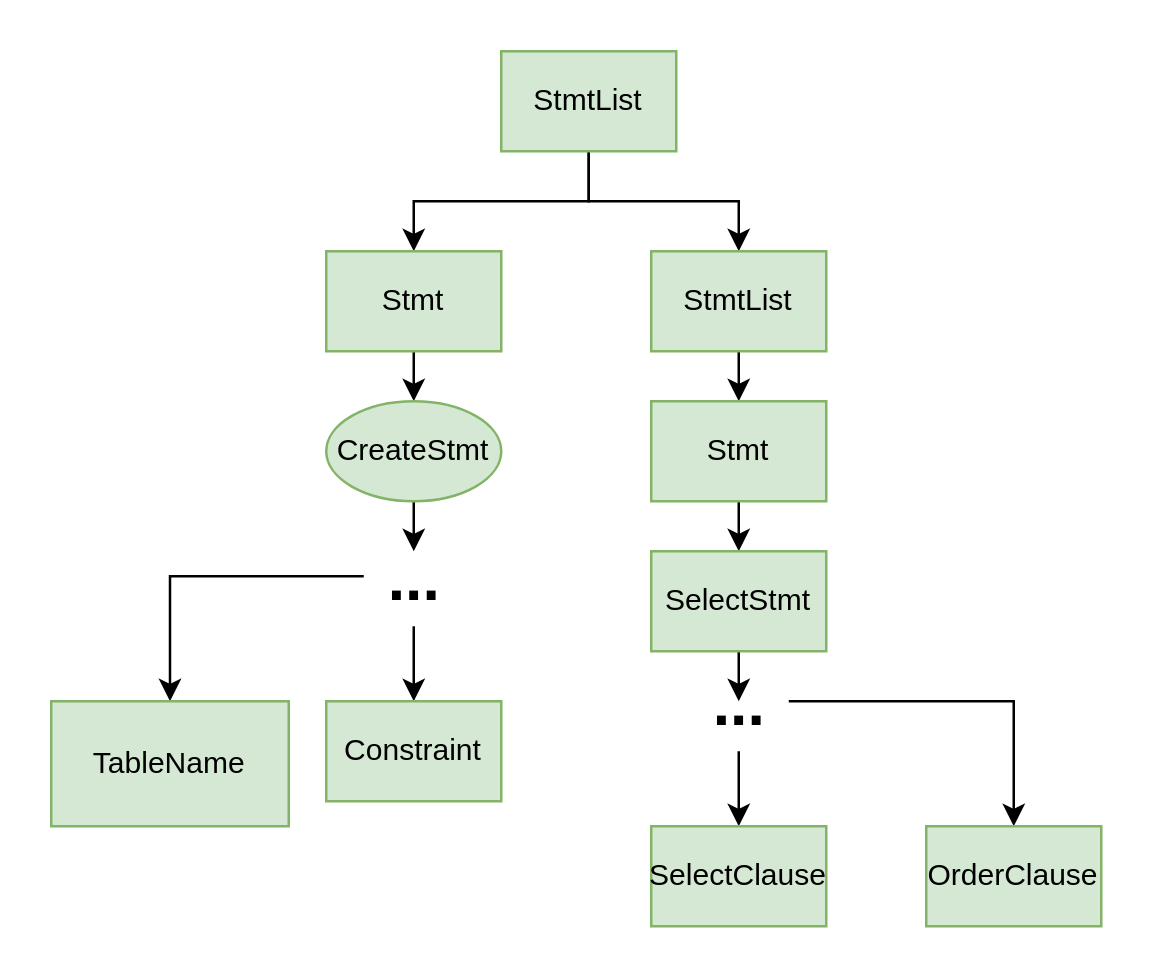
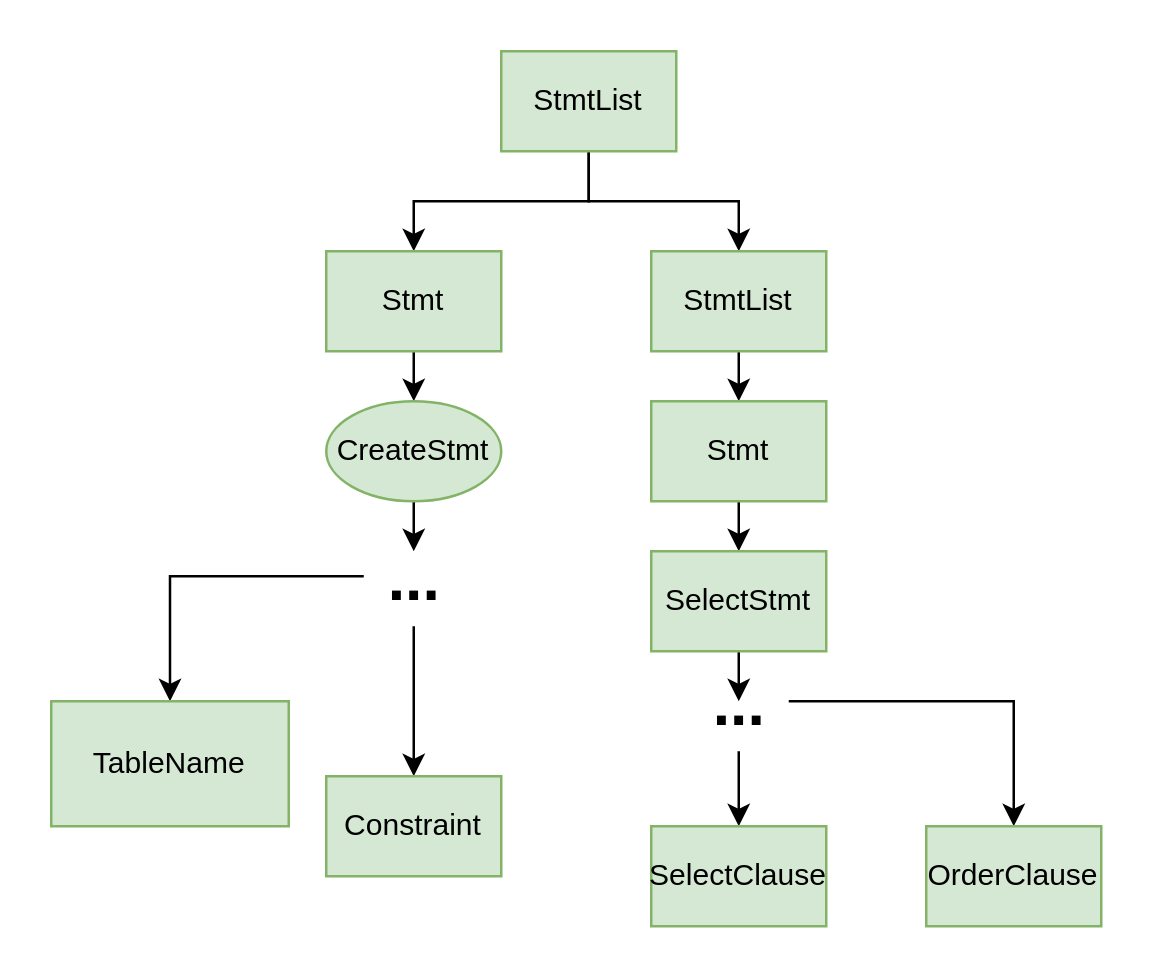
  <mxCell id="0" />
  <mxCell id="1" parent="0" />
  <mxCell id="2" style="edgeStyle=orthogonalEdgeStyle;rounded=0;orthogonalLoop=1;jettySize=auto;html=1;exitX=0.5;exitY=1;exitDx=0;exitDy=0;entryX=0.5;entryY=0;entryDx=0;entryDy=0;" edge="1" parent="1" source="4" target="6"><mxGeometry relative="1" as="geometry" /></mxCell>
  <mxCell id="3" style="edgeStyle=orthogonalEdgeStyle;rounded=0;orthogonalLoop=1;jettySize=auto;html=1;exitX=0.5;exitY=1;exitDx=0;exitDy=0;entryX=0.5;entryY=0;entryDx=0;entryDy=0;" edge="1" parent="1" source="4" target="8"><mxGeometry relative="1" as="geometry" /></mxCell>
  <mxCell id="4" value="StmtList" style="rounded=0;whiteSpace=wrap;html=1;fillColor=#d5e8d4;strokeColor=#82b366;" vertex="1" parent="1"><mxGeometry x="200" y="20" width="70" height="40" as="geometry" /></mxCell>
  <mxCell id="5" style="edgeStyle=orthogonalEdgeStyle;rounded=0;orthogonalLoop=1;jettySize=auto;html=1;exitX=0.5;exitY=1;exitDx=0;exitDy=0;entryX=0.5;entryY=0;entryDx=0;entryDy=0;" edge="1" parent="1" source="6" target="10"><mxGeometry relative="1" as="geometry" /></mxCell>
  <mxCell id="6" value="Stmt" style="rounded=0;whiteSpace=wrap;html=1;fillColor=#d5e8d4;strokeColor=#82b366;" vertex="1" parent="1"><mxGeometry x="130" y="100" width="70" height="40" as="geometry" /></mxCell>
  <mxCell id="7" style="edgeStyle=orthogonalEdgeStyle;rounded=0;orthogonalLoop=1;jettySize=auto;html=1;exitX=0.5;exitY=1;exitDx=0;exitDy=0;entryX=0.5;entryY=0;entryDx=0;entryDy=0;" edge="1" parent="1" source="8" target="12"><mxGeometry relative="1" as="geometry" /></mxCell>
  <mxCell id="8" value="StmtList" style="rounded=0;whiteSpace=wrap;html=1;fillColor=#d5e8d4;strokeColor=#82b366;" vertex="1" parent="1"><mxGeometry x="260" y="100" width="70" height="40" as="geometry" /></mxCell>
  <mxCell id="9" style="edgeStyle=orthogonalEdgeStyle;rounded=0;orthogonalLoop=1;jettySize=auto;html=1;exitX=0.5;exitY=1;exitDx=0;exitDy=0;" edge="1" parent="1" source="10"><mxGeometry relative="1" as="geometry"><mxPoint x="165" y="220" as="targetPoint" /></mxGeometry></mxCell>
  <mxCell id="10" value="CreateStmt" style="ellipse;whiteSpace=wrap;html=1;fillColor=#d5e8d4;strokeColor=#82b366;" vertex="1" parent="1"><mxGeometry x="130" y="160" width="70" height="40" as="geometry" /></mxCell>
  <mxCell id="11" style="edgeStyle=orthogonalEdgeStyle;rounded=0;orthogonalLoop=1;jettySize=auto;html=1;exitX=0.5;exitY=1;exitDx=0;exitDy=0;" edge="1" parent="1" source="12"><mxGeometry relative="1" as="geometry"><mxPoint x="295" y="220" as="targetPoint" /></mxGeometry></mxCell>
  <mxCell id="12" value="Stmt" style="rounded=0;whiteSpace=wrap;html=1;fillColor=#d5e8d4;strokeColor=#82b366;" vertex="1" parent="1"><mxGeometry x="260" y="160" width="70" height="40" as="geometry" /></mxCell>
  <mxCell id="13" style="edgeStyle=orthogonalEdgeStyle;rounded=0;orthogonalLoop=1;jettySize=auto;html=1;exitX=0.5;exitY=1;exitDx=0;exitDy=0;" edge="1" parent="1" source="14"><mxGeometry relative="1" as="geometry"><mxPoint x="295" y="280" as="targetPoint" /></mxGeometry></mxCell>
  <mxCell id="14" value="SelectStmt" style="rounded=0;whiteSpace=wrap;html=1;fillColor=#d5e8d4;strokeColor=#82b366;" vertex="1" parent="1"><mxGeometry x="260" y="220" width="70" height="40" as="geometry" /></mxCell>
  <mxCell id="15" style="edgeStyle=orthogonalEdgeStyle;rounded=0;orthogonalLoop=1;jettySize=auto;html=1;" edge="1" parent="1" source="17" target="21"><mxGeometry relative="1" as="geometry" /></mxCell>
  <mxCell id="16" style="edgeStyle=orthogonalEdgeStyle;rounded=0;orthogonalLoop=1;jettySize=auto;html=1;" edge="1" parent="1" source="17" target="22"><mxGeometry relative="1" as="geometry" /></mxCell>
  <mxCell id="17" value="&lt;b&gt;&lt;font style=&quot;font-size: 25px;&quot;&gt;...&lt;/font&gt;&lt;/b&gt;" style="text;html=1;align=center;verticalAlign=middle;resizable=0;points=[];autosize=1;strokeColor=none;fillColor=none;" vertex="1" parent="1"><mxGeometry x="145" y="210" width="40" height="40" as="geometry" /></mxCell>
  <mxCell id="18" style="edgeStyle=orthogonalEdgeStyle;rounded=0;orthogonalLoop=1;jettySize=auto;html=1;entryX=0.5;entryY=0;entryDx=0;entryDy=0;" edge="1" parent="1" source="20" target="23"><mxGeometry relative="1" as="geometry" /></mxCell>
  <mxCell id="19" style="edgeStyle=orthogonalEdgeStyle;rounded=0;orthogonalLoop=1;jettySize=auto;html=1;" edge="1" parent="1" source="20" target="24"><mxGeometry relative="1" as="geometry" /></mxCell>
  <mxCell id="20" value="&lt;b&gt;&lt;font style=&quot;font-size: 25px;&quot;&gt;...&lt;/font&gt;&lt;/b&gt;" style="text;html=1;align=center;verticalAlign=middle;resizable=0;points=[];autosize=1;strokeColor=none;fillColor=none;" vertex="1" parent="1"><mxGeometry x="275" y="260" width="40" height="40" as="geometry" /></mxCell>
  <mxCell id="21" value="TableName" style="rounded=0;whiteSpace=wrap;html=1;fillColor=#d5e8d4;strokeColor=#82b366;" vertex="1" parent="1"><mxGeometry x="20" y="280" width="95" height="50" as="geometry" /></mxCell>
- <mxCell id="22" value="Constraint" style="rounded=0;whiteSpace=wrap;html=1;fillColor=#d5e8d4;strokeColor=#82b366;" vertex="1" parent="1"><mxGeometry x="130" y="280" width="70" height="40" as="geometry" /></mxCell>
+ <mxCell id="22" value="Constraint" style="rounded=0;whiteSpace=wrap;html=1;fillColor=#d5e8d4;strokeColor=#82b366;" vertex="1" parent="1"><mxGeometry x="130" y="310" width="70" height="40" as="geometry" /></mxCell>
  <mxCell id="23" value="SelectClause" style="rounded=0;whiteSpace=wrap;html=1;fillColor=#d5e8d4;strokeColor=#82b366;" vertex="1" parent="1"><mxGeometry x="260" y="330" width="70" height="40" as="geometry" /></mxCell>
  <mxCell id="24" value="OrderClause" style="rounded=0;whiteSpace=wrap;html=1;fillColor=#d5e8d4;strokeColor=#82b366;" vertex="1" parent="1"><mxGeometry x="370" y="330" width="70" height="40" as="geometry" /></mxCell>
